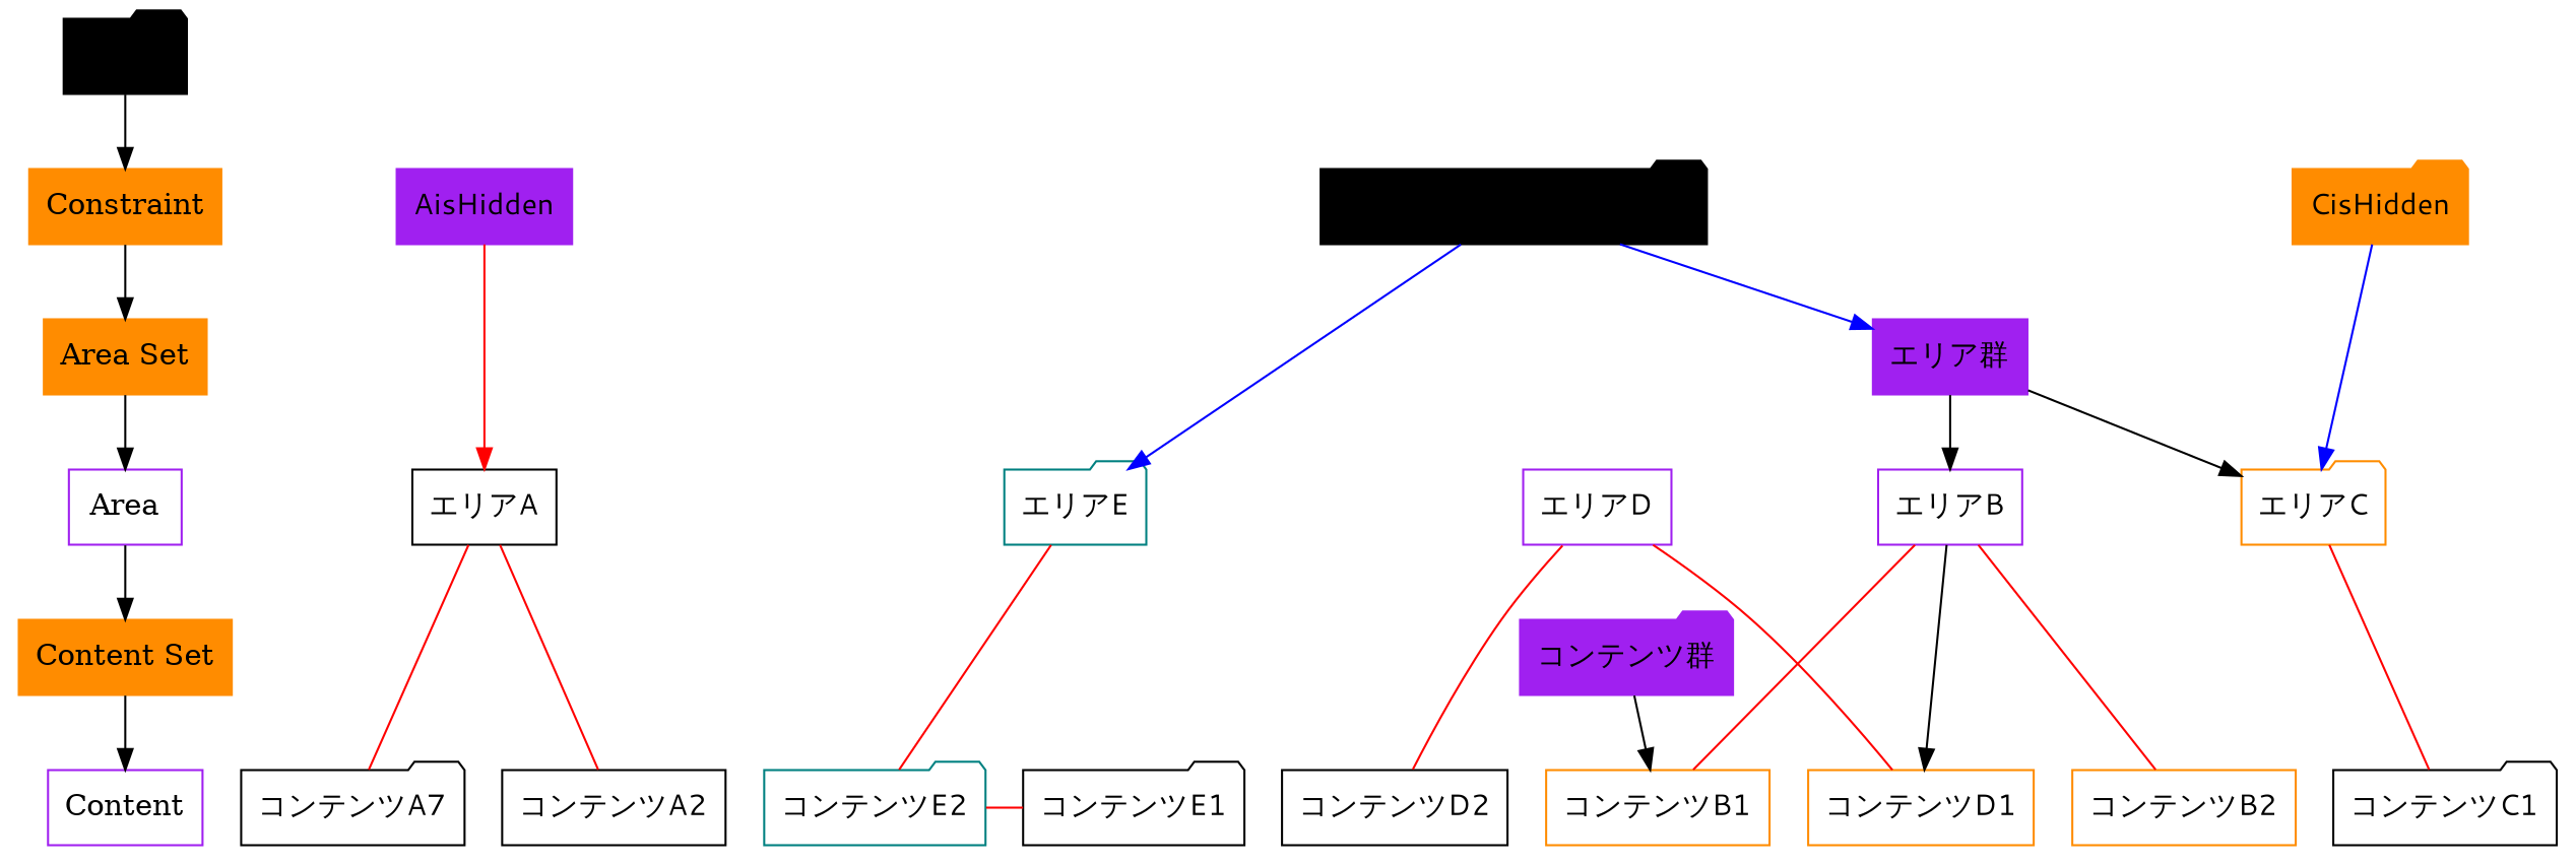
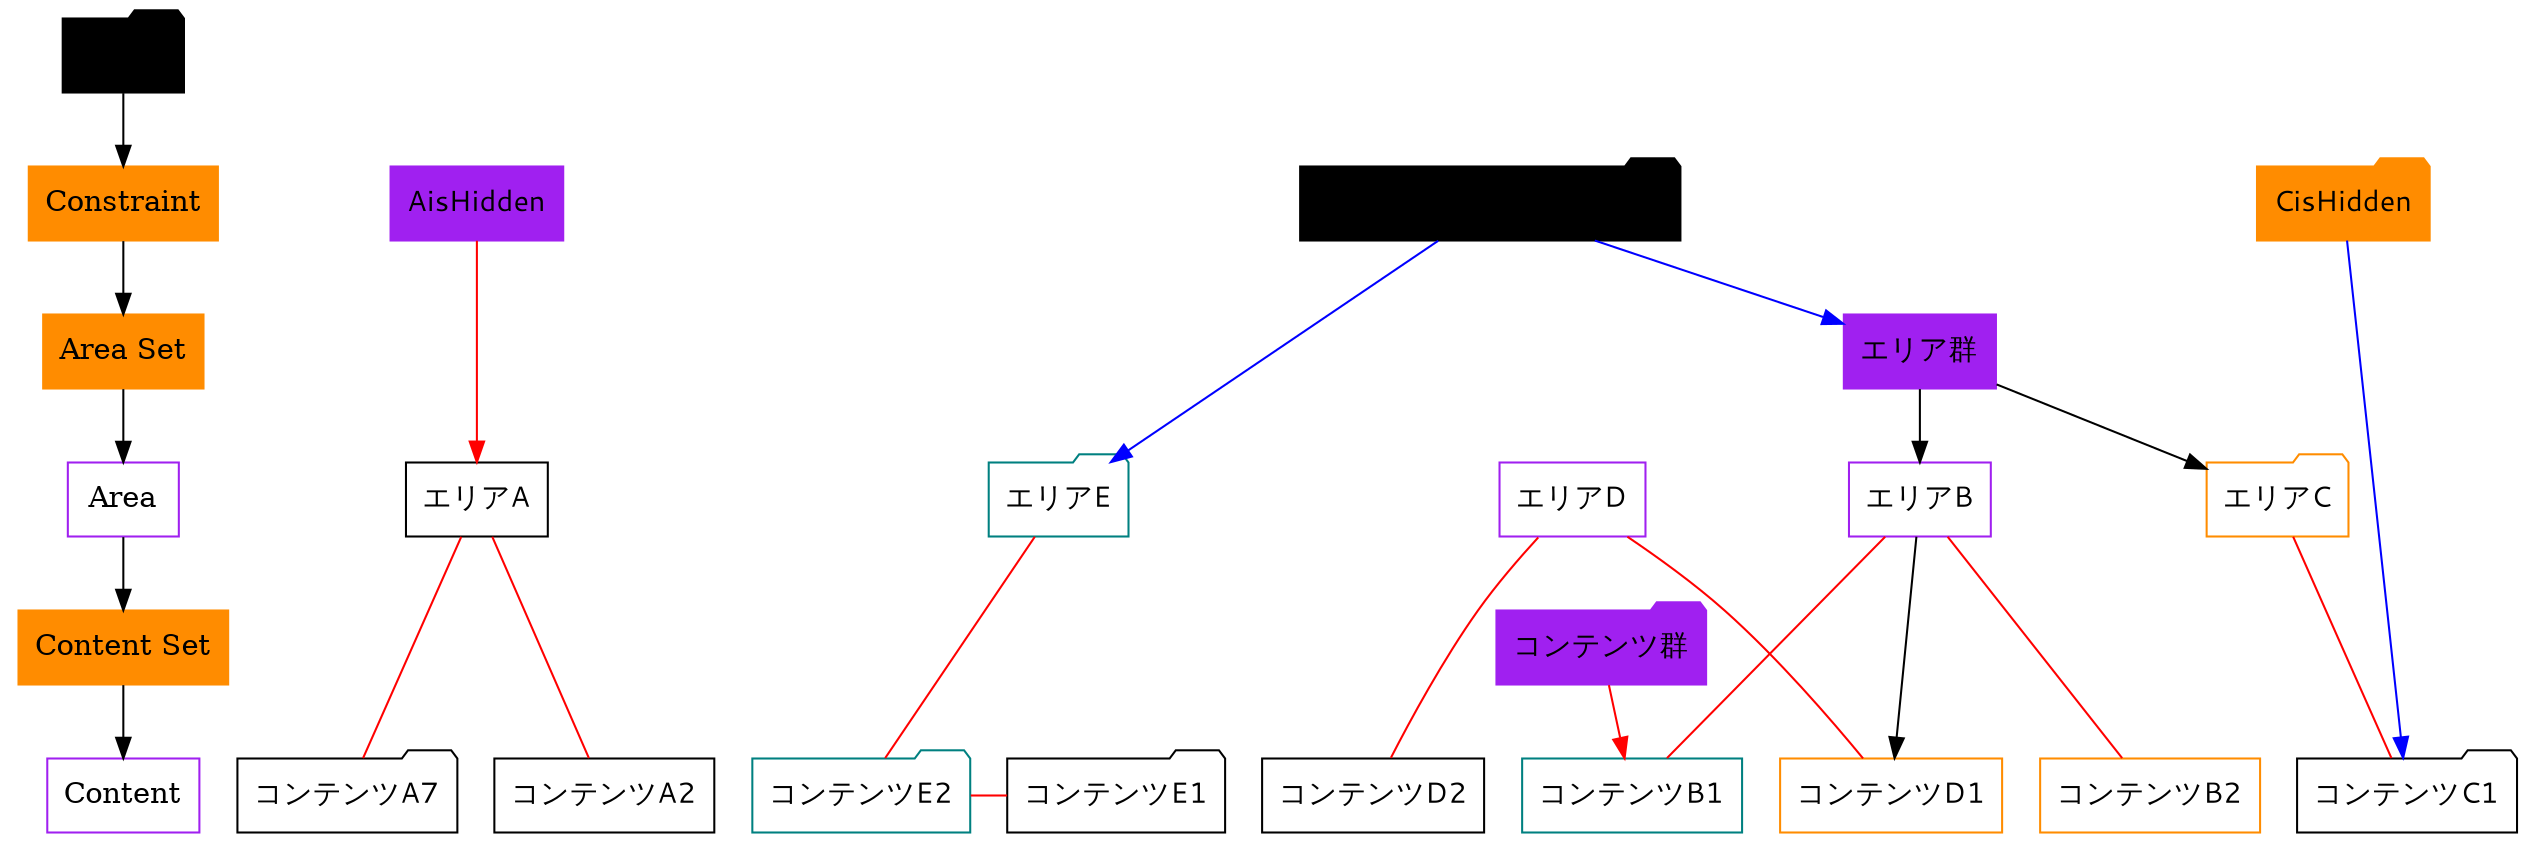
  digraph {
    clusterrank=global
    rankdir=TB
    node [color=black shape=box fontname="Meiryo UI"]
    edge [color=red]
    Area [color=purple fontname=""]
    n2 [label="エリアA"]
    n3 [color=purple label="エリアB"]
    n4 [color=darkorange label="エリアC" shape=folder]
    n5 [color=purple label="エリアD"]
    n6 [color=teal label="エリアE" shape=folder]
    Content [color=purple fontname=""]
    n8 [label="コンテンツA7" shape=folder]
-   n9 [color=darkorange label="コンテンツB1"]
+   n9 [color=teal label="コンテンツB1"]
    n10 [label="コンテンツC1" shape=folder]
    n11 [color=darkorange label="コンテンツD1"]
    n12 [label="コンテンツE1" shape=folder]
    n13 [label="コンテンツA2"]
    n14 [color=darkorange label="コンテンツB2"]
    n15 [label="コンテンツD2"]
    n16 [color=teal label="コンテンツE2" shape=folder]
    Constraint [color=darkorange style=filled fontname=""]
    n18 [color=purple label=AisHidden style=filled]
    n19 [color=darkorange label=CisHidden shape=folder style=filled]
    n20 [label=ForAllOperator_exception shape=folder style=filled]
    "Area Set" [color=darkorange style=filled fontname=""]
    n22 [color=purple label="エリア群" style=filled]
    "Content Set" [color=darkorange style=filled fontname=""]
    n24 [color=purple label="コンテンツ群" shape=folder style=filled]
    Scene [shape=folder style=filled fontname=""]
    subgraph sub_1 {
      rank=same
      Area
      n2
      n3
      n4
      n5
      n6
    }
    subgraph sub_2 {
      rank=same
      Content
      n8
      n9
      n10
      n11
      n12
      n13
      n14
      n15
      n16
    }
    subgraph sub_3 {
      rank=same
      Constraint
      n18
      n19
      n20
    }
    subgraph sub_4 {
      rank=same
      Constraint
    }
    subgraph sub_5 {
      rank=same
      Constraint
    }
    subgraph sub_6 {
      "Area Set"
      n22
    }
    subgraph sub_7 {
      "Content Set"
      n24
    }
    subgraph sub_8 {
      rank=same
      Scene
    }
    Area -> "Content Set" [color=""]
    n2 -> n8 [dir=none]
    n2 -> n13 [dir=none]
    n3 -> n9 [dir=none]
    n3 -> n11 [color=""]
    n3 -> n14 [dir=none]
    n4 -> n10 [dir=none]
    n5 -> n11 [dir=none]
    n5 -> n15 [dir=none]
    n6 -> n16 [dir=none]
    n16 -> n12 [dir=none]
    Constraint -> "Area Set" [color=""]
    n18 -> n2
-   n19 -> n4 [color=blue]
+   n19 -> n10 [color=blue]
    n20 -> n6 [color=blue]
    n20 -> n22 [color=blue]
    "Area Set" -> Area [color=""]
    n22 -> n3 [color=""]
    n22 -> n4 [color=""]
    "Content Set" -> Content [color=""]
-   n24 -> n9 [color=""]
+   n24 -> n9
    Scene -> Constraint [color=""]
  }
